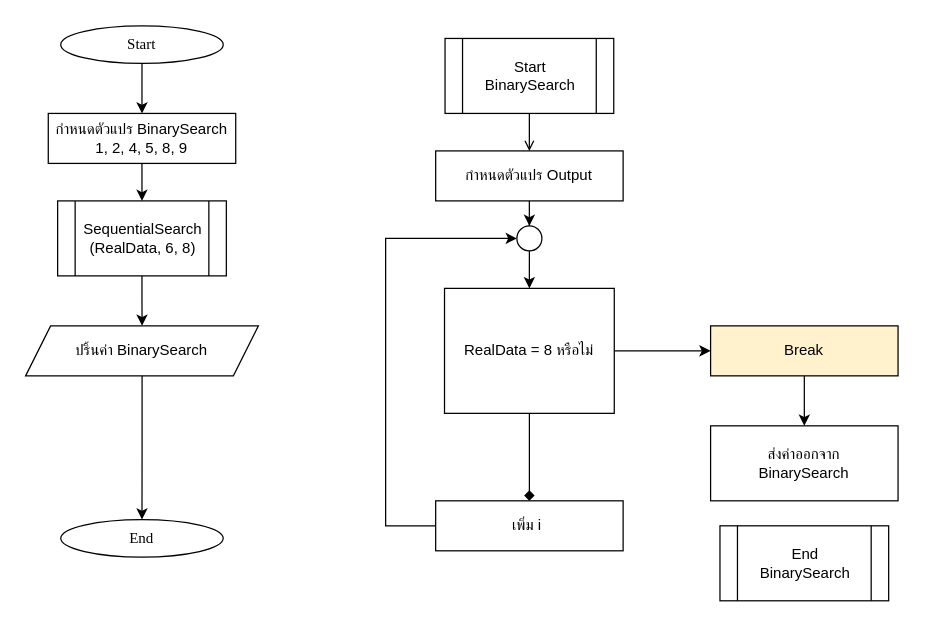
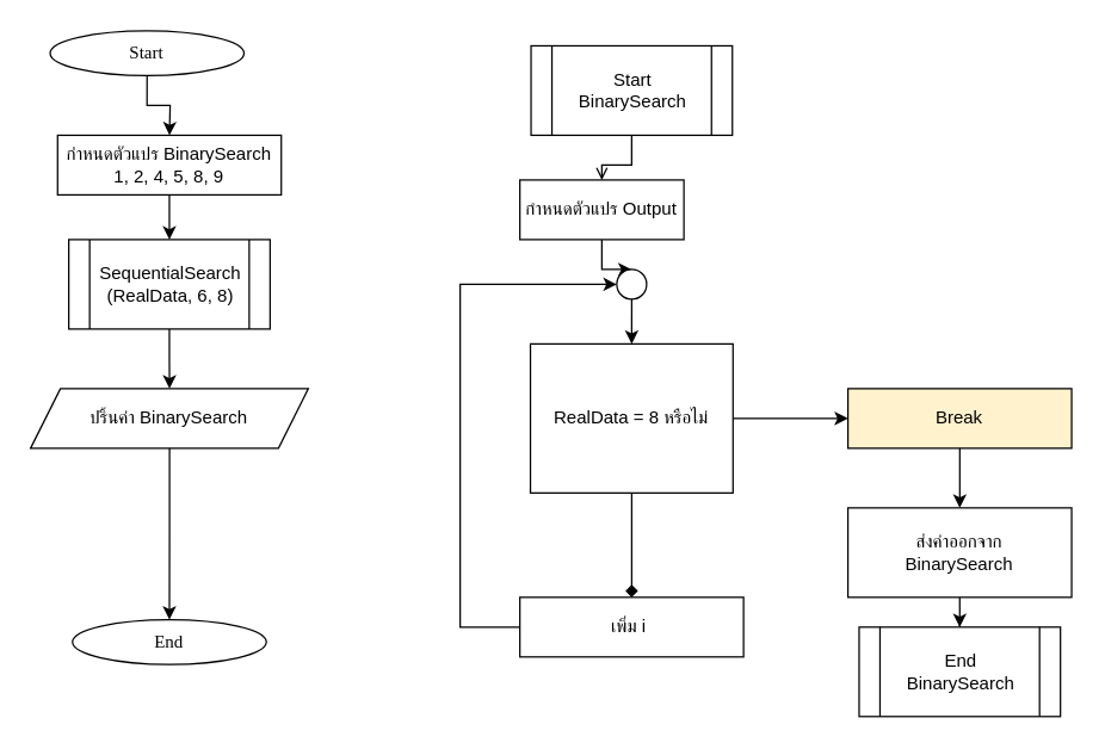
  <mxCell id="0" />
  <mxCell id="1" parent="0" />
  <mxCell id="2" value="" style="edgeStyle=orthogonalEdgeStyle;rounded=0;orthogonalLoop=1;jettySize=auto;html=1;" edge="1" parent="1" source="3"><mxGeometry relative="1" as="geometry"><mxPoint x="113.13" y="90" as="targetPoint" /></mxGeometry></mxCell>
- <mxCell id="3" value="&lt;font data-font-src=&quot;https://fonts.googleapis.com/css?family=Sarabun&quot; face=&quot;Sarabun&quot;&gt;Start&lt;/font&gt;" style="ellipse;whiteSpace=wrap;html=1;" vertex="1" parent="1"><mxGeometry x="48.13" y="20" width="130" height="30" as="geometry" /></mxCell>
+ <mxCell id="3" value="&lt;font data-font-src=&quot;https://fonts.googleapis.com/css?family=Sarabun&quot; face=&quot;Sarabun&quot;&gt;Start&lt;/font&gt;" style="ellipse;whiteSpace=wrap;html=1;" vertex="1" parent="1"><mxGeometry x="33.13" y="20" width="130" height="30" as="geometry" /></mxCell>
  <mxCell id="4" value="" style="edgeStyle=orthogonalEdgeStyle;rounded=0;orthogonalLoop=1;jettySize=auto;html=1;" edge="1" parent="1" source="5" target="7"><mxGeometry relative="1" as="geometry" /></mxCell>
  <mxCell id="5" value="กำหนดตัวแปร&amp;nbsp;BinarySearch&lt;div&gt;1, 2, 4, 5, 8, 9&lt;/div&gt;" style="rounded=0;whiteSpace=wrap;html=1;" vertex="1" parent="1"><mxGeometry x="38.13" y="90" width="150" height="40" as="geometry" /></mxCell>
  <mxCell id="6" value="" style="edgeStyle=orthogonalEdgeStyle;rounded=0;orthogonalLoop=1;jettySize=auto;html=1;" edge="1" parent="1" source="7" target="9"><mxGeometry relative="1" as="geometry" /></mxCell>
  <mxCell id="7" value="SequentialSearch&lt;div&gt;(RealData, 6, 8)&lt;/div&gt;" style="shape=process;whiteSpace=wrap;html=1;backgroundOutline=1;" vertex="1" parent="1"><mxGeometry x="45.63" y="160" width="135" height="60" as="geometry" /></mxCell>
  <mxCell id="8" value="" style="edgeStyle=orthogonalEdgeStyle;rounded=0;orthogonalLoop=1;jettySize=auto;html=1;" edge="1" parent="1" source="9" target="26"><mxGeometry relative="1" as="geometry" /></mxCell>
  <mxCell id="9" value="ปริ้นค่า BinarySearch" style="shape=parallelogram;perimeter=parallelogramPerimeter;whiteSpace=wrap;html=1;fixedSize=1;" vertex="1" parent="1"><mxGeometry x="20" y="260" width="186.25" height="40" as="geometry" /></mxCell>
  <mxCell id="10" value="" style="edgeStyle=orthogonalEdgeStyle;rounded=0;orthogonalLoop=1;jettySize=auto;html=1;endArrow=open;" edge="1" parent="1" source="11" target="13"><mxGeometry relative="1" as="geometry" /></mxCell>
  <mxCell id="11" value="&lt;div&gt;Start&lt;/div&gt;BinarySearch" style="shape=process;whiteSpace=wrap;html=1;backgroundOutline=1;" vertex="1" parent="1"><mxGeometry x="355.63" y="30" width="135" height="60" as="geometry" /></mxCell>
  <mxCell id="12" style="edgeStyle=orthogonalEdgeStyle;rounded=0;orthogonalLoop=1;jettySize=auto;html=1;entryX=0.5;entryY=0;entryDx=0;entryDy=0;" edge="1" parent="1" source="13" target="22"><mxGeometry relative="1" as="geometry" /></mxCell>
- <mxCell id="13" value="กำหนดตัวแปร Output" style="rounded=0;whiteSpace=wrap;html=1;" vertex="1" parent="1"><mxGeometry x="348.13" y="120" width="150" height="40" as="geometry" /></mxCell>
+ <mxCell id="13" value="กำหนดตัวแปร Output" style="rounded=0;whiteSpace=wrap;html=1;" vertex="1" parent="1"><mxGeometry x="348.13" y="120" width="110" height="40" as="geometry" /></mxCell>
  <mxCell id="14" value="" style="edgeStyle=orthogonalEdgeStyle;rounded=0;orthogonalLoop=1;jettySize=auto;html=1;endArrow=diamond;" edge="1" parent="1" source="16" target="20"><mxGeometry relative="1" as="geometry" /></mxCell>
  <mxCell id="15" value="" style="edgeStyle=orthogonalEdgeStyle;rounded=0;orthogonalLoop=1;jettySize=auto;html=1;" edge="1" parent="1" source="16" target="25"><mxGeometry relative="1" as="geometry" /></mxCell>
  <mxCell id="16" value="RealData = 8 หรือไม่" style="whiteSpace=wrap;html=1;rounded=0;" vertex="1" parent="1"><mxGeometry x="355.21" y="230" width="135.84" height="100" as="geometry" /></mxCell>
+ <mxCell id="17" value="" style="edgeStyle=orthogonalEdgeStyle;rounded=0;orthogonalLoop=1;jettySize=auto;html=1;" edge="1" parent="1" source="18" target="23"><mxGeometry relative="1" as="geometry" /></mxCell>
  <mxCell id="18" value="ส่งค่าออกจาก&lt;div&gt;BinarySearch&lt;/div&gt;" style="rounded=0;whiteSpace=wrap;html=1;" vertex="1" parent="1"><mxGeometry x="568.13" y="340" width="150" height="60" as="geometry" /></mxCell>
  <mxCell id="19" style="edgeStyle=orthogonalEdgeStyle;rounded=0;orthogonalLoop=1;jettySize=auto;html=1;entryX=0;entryY=0.5;entryDx=0;entryDy=0;" edge="1" parent="1" source="20" target="22"><mxGeometry relative="1" as="geometry"><Array as="points"><mxPoint x="308.13" y="420" /><mxPoint x="308.13" y="190" /></Array></mxGeometry></mxCell>
  <mxCell id="20" value="เพิ่ม i&amp;nbsp;" style="rounded=0;whiteSpace=wrap;html=1;" vertex="1" parent="1"><mxGeometry x="348.13" y="400" width="150" height="40" as="geometry" /></mxCell>
  <mxCell id="21" value="" style="edgeStyle=orthogonalEdgeStyle;rounded=0;orthogonalLoop=1;jettySize=auto;html=1;" edge="1" parent="1" source="22" target="16"><mxGeometry relative="1" as="geometry" /></mxCell>
  <mxCell id="22" value="" style="ellipse;whiteSpace=wrap;html=1;aspect=fixed;" vertex="1" parent="1"><mxGeometry x="413.13" y="180" width="20" height="20" as="geometry" /></mxCell>
  <mxCell id="23" value="&lt;div&gt;End&lt;/div&gt;BinarySearch" style="shape=process;whiteSpace=wrap;html=1;backgroundOutline=1;" vertex="1" parent="1"><mxGeometry x="575.63" y="420" width="135" height="60" as="geometry" /></mxCell>
  <mxCell id="24" style="edgeStyle=orthogonalEdgeStyle;rounded=0;orthogonalLoop=1;jettySize=auto;html=1;entryX=0.5;entryY=0;entryDx=0;entryDy=0;" edge="1" parent="1" source="25" target="18"><mxGeometry relative="1" as="geometry" /></mxCell>
  <mxCell id="25" value="Break" style="rounded=0;whiteSpace=wrap;html=1;fillColor=#fff2cc;" vertex="1" parent="1"><mxGeometry x="568.13" y="260" width="150" height="40" as="geometry" /></mxCell>
  <mxCell id="26" value="&lt;font data-font-src=&quot;https://fonts.googleapis.com/css?family=Sarabun&quot; face=&quot;Sarabun&quot;&gt;End&lt;/font&gt;" style="ellipse;whiteSpace=wrap;html=1;" vertex="1" parent="1"><mxGeometry x="48.12" y="415" width="130" height="30" as="geometry" /></mxCell>
